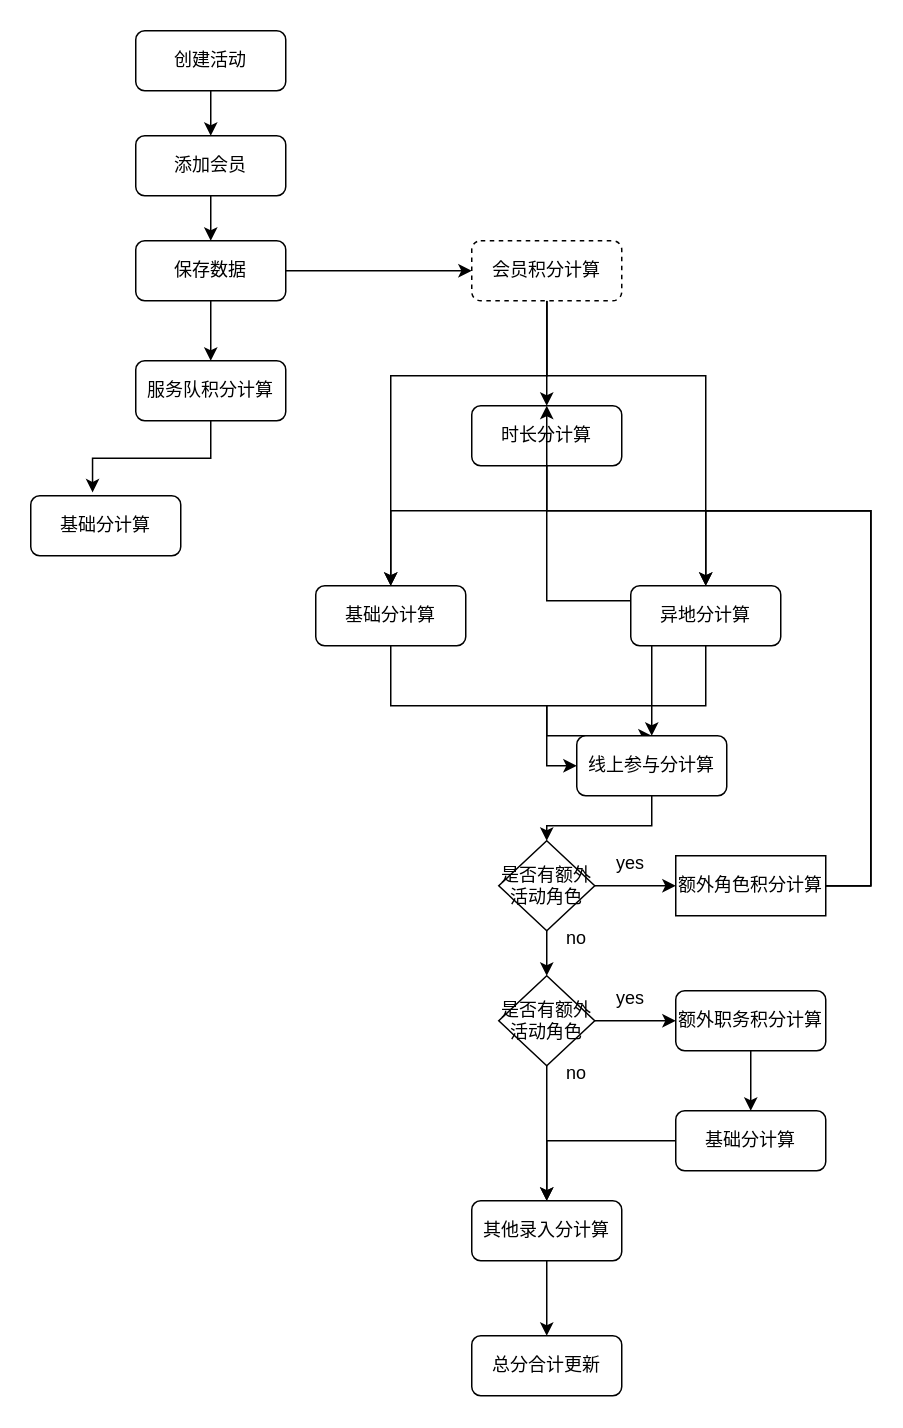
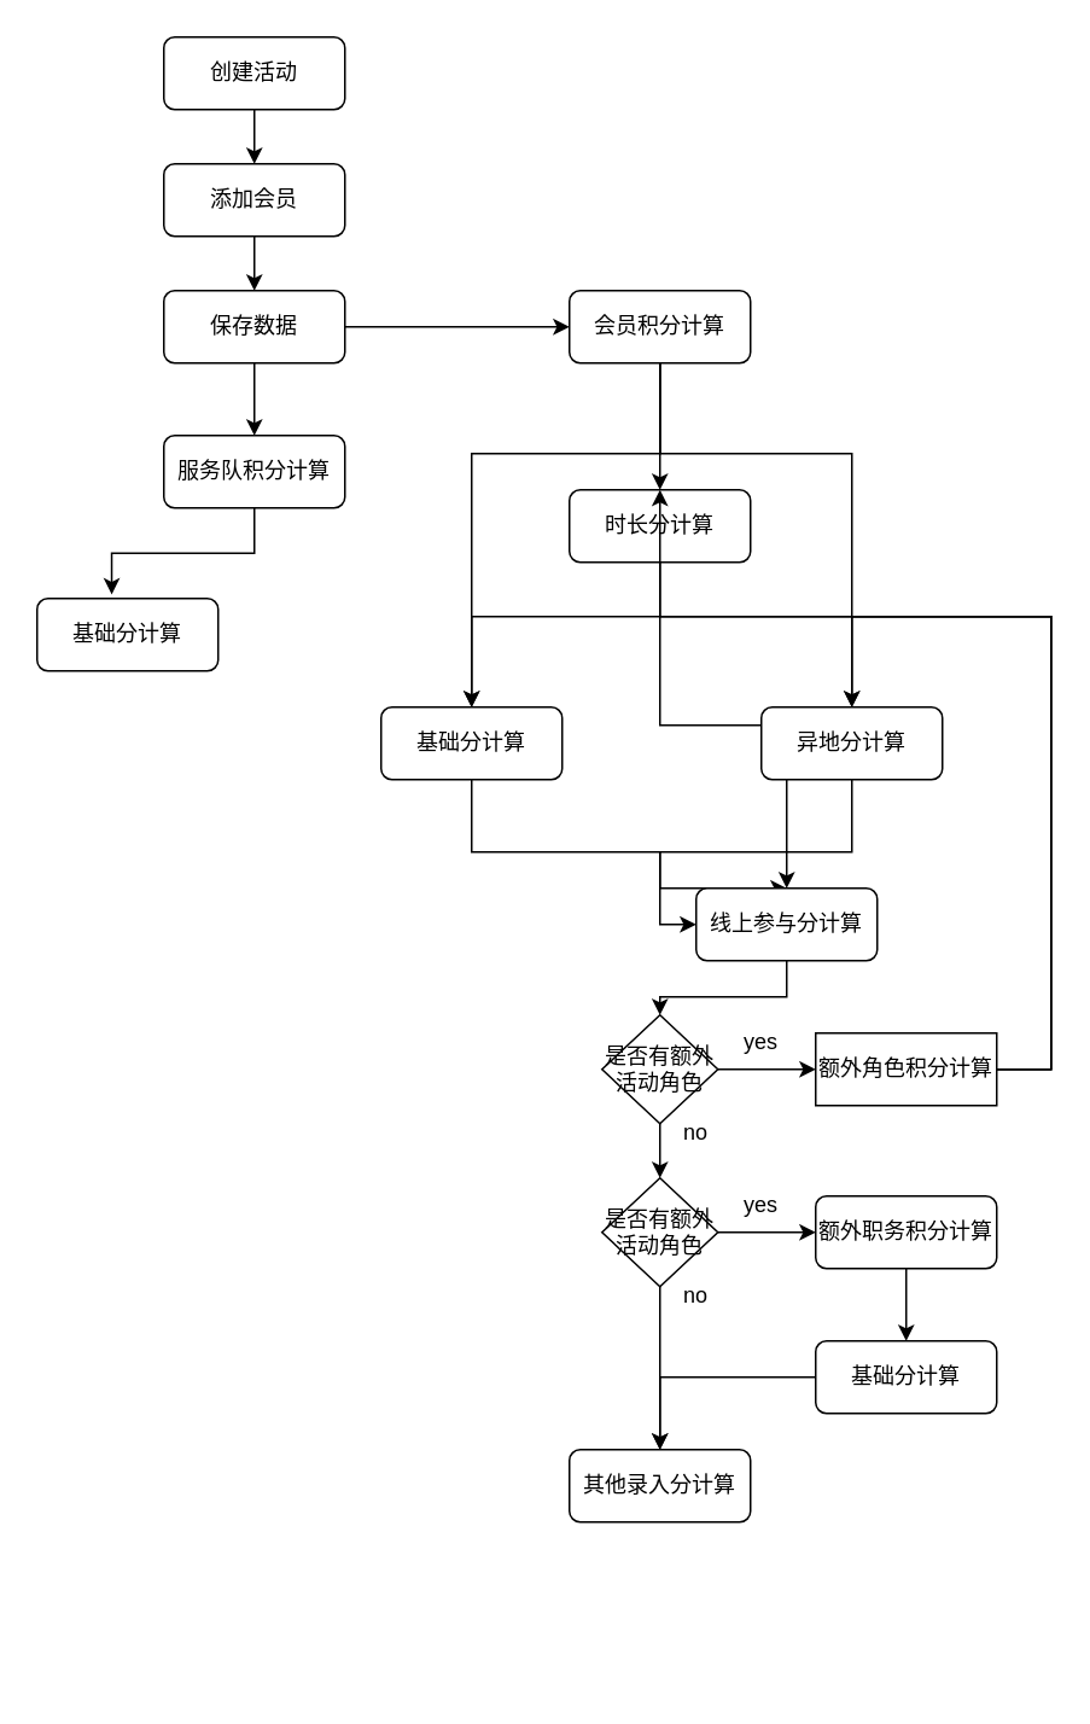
  <mxCell id="0" />
  <mxCell id="1" parent="0" />
  <mxCell id="2" style="edgeStyle=orthogonalEdgeStyle;rounded=0;orthogonalLoop=1;jettySize=auto;html=1;exitX=0.5;exitY=1;exitDx=0;exitDy=0;entryX=0.5;entryY=0;entryDx=0;entryDy=0;" edge="1" parent="1" source="3" target="5"><mxGeometry relative="1" as="geometry" /></mxCell>
  <mxCell id="3" value="创建活动" style="rounded=1;whiteSpace=wrap;html=1;" vertex="1" parent="1"><mxGeometry x="90" y="20" width="100" height="40" as="geometry" /></mxCell>
  <mxCell id="4" style="edgeStyle=orthogonalEdgeStyle;rounded=0;orthogonalLoop=1;jettySize=auto;html=1;exitX=0.5;exitY=1;exitDx=0;exitDy=0;entryX=0.5;entryY=0;entryDx=0;entryDy=0;" edge="1" parent="1" source="5" target="8"><mxGeometry relative="1" as="geometry" /></mxCell>
  <mxCell id="5" value="添加会员" style="rounded=1;whiteSpace=wrap;html=1;" vertex="1" parent="1"><mxGeometry x="90" y="90" width="100" height="40" as="geometry" /></mxCell>
  <mxCell id="6" style="edgeStyle=orthogonalEdgeStyle;rounded=0;orthogonalLoop=1;jettySize=auto;html=1;entryX=0;entryY=0.5;entryDx=0;entryDy=0;" edge="1" parent="1" source="8" target="12"><mxGeometry relative="1" as="geometry" /></mxCell>
  <mxCell id="7" value="" style="edgeStyle=orthogonalEdgeStyle;rounded=0;orthogonalLoop=1;jettySize=auto;html=1;" edge="1" parent="1" source="8" target="14"><mxGeometry relative="1" as="geometry" /></mxCell>
  <mxCell id="8" value="保存数据" style="rounded=1;whiteSpace=wrap;html=1;" vertex="1" parent="1"><mxGeometry x="90" y="160" width="100" height="40" as="geometry" /></mxCell>
  <mxCell id="9" style="edgeStyle=orthogonalEdgeStyle;rounded=0;orthogonalLoop=1;jettySize=auto;html=1;" edge="1" parent="1" source="12" target="16"><mxGeometry relative="1" as="geometry"><Array as="points"><mxPoint x="364" y="250" /><mxPoint x="260" y="250" /></Array></mxGeometry></mxCell>
  <mxCell id="10" style="edgeStyle=orthogonalEdgeStyle;rounded=0;orthogonalLoop=1;jettySize=auto;html=1;" edge="1" parent="1" source="12" target="19"><mxGeometry relative="1" as="geometry" /></mxCell>
  <mxCell id="11" style="edgeStyle=orthogonalEdgeStyle;rounded=0;orthogonalLoop=1;jettySize=auto;html=1;" edge="1" parent="1" source="12" target="21"><mxGeometry relative="1" as="geometry"><Array as="points"><mxPoint x="364" y="250" /><mxPoint x="470" y="250" /></Array></mxGeometry></mxCell>
- <mxCell id="12" value="会员积分计算" style="rounded=1;whiteSpace=wrap;html=1;dashed=1;" vertex="1" parent="1"><mxGeometry x="314" y="160" width="100" height="40" as="geometry" /></mxCell>
+ <mxCell id="12" value="会员积分计算" style="rounded=1;whiteSpace=wrap;html=1;" vertex="1" parent="1"><mxGeometry x="314" y="160" width="100" height="40" as="geometry" /></mxCell>
  <mxCell id="13" style="edgeStyle=orthogonalEdgeStyle;rounded=0;orthogonalLoop=1;jettySize=auto;html=1;entryX=0.412;entryY=-0.055;entryDx=0;entryDy=0;entryPerimeter=0;" edge="1" parent="1" source="14" target="17"><mxGeometry relative="1" as="geometry" /></mxCell>
  <mxCell id="14" value="服务队积分计算" style="rounded=1;whiteSpace=wrap;html=1;" vertex="1" parent="1"><mxGeometry x="90" y="240" width="100" height="40" as="geometry" /></mxCell>
  <mxCell id="15" style="edgeStyle=orthogonalEdgeStyle;rounded=0;orthogonalLoop=1;jettySize=auto;html=1;" edge="1" parent="1" source="16" target="26"><mxGeometry relative="1" as="geometry"><Array as="points"><mxPoint x="260" y="470" /><mxPoint x="364" y="470" /></Array></mxGeometry></mxCell>
  <mxCell id="16" value="基础分计算" style="rounded=1;whiteSpace=wrap;html=1;" vertex="1" parent="1"><mxGeometry x="210" y="390" width="100" height="40" as="geometry" /></mxCell>
  <mxCell id="17" value="基础分计算" style="rounded=1;whiteSpace=wrap;html=1;" vertex="1" parent="1"><mxGeometry x="20" y="330" width="100" height="40" as="geometry" /></mxCell>
  <mxCell id="18" style="edgeStyle=orthogonalEdgeStyle;rounded=0;orthogonalLoop=1;jettySize=auto;html=1;entryX=0.5;entryY=0;entryDx=0;entryDy=0;" edge="1" parent="1" source="19" target="26"><mxGeometry relative="1" as="geometry" /></mxCell>
  <mxCell id="19" value="时长分计算" style="rounded=1;whiteSpace=wrap;html=1;" vertex="1" parent="1"><mxGeometry x="314" y="270" width="100" height="40" as="geometry" /></mxCell>
  <mxCell id="20" style="edgeStyle=orthogonalEdgeStyle;rounded=0;orthogonalLoop=1;jettySize=auto;html=1;entryX=0.5;entryY=0;entryDx=0;entryDy=0;" edge="1" parent="1" source="21" target="26"><mxGeometry relative="1" as="geometry"><Array as="points"><mxPoint x="470" y="470" /><mxPoint x="364" y="470" /></Array></mxGeometry></mxCell>
  <mxCell id="21" value="异地分计算" style="rounded=1;whiteSpace=wrap;html=1;" vertex="1" parent="1"><mxGeometry x="420" y="390" width="100" height="40" as="geometry" /></mxCell>
  <mxCell id="22" value="" style="edgeStyle=orthogonalEdgeStyle;rounded=0;orthogonalLoop=1;jettySize=auto;html=1;" edge="1" parent="1" source="24" target="30"><mxGeometry relative="1" as="geometry" /></mxCell>
  <mxCell id="23" value="" style="edgeStyle=orthogonalEdgeStyle;rounded=0;orthogonalLoop=1;jettySize=auto;html=1;" edge="1" parent="1" source="24" target="35"><mxGeometry relative="1" as="geometry" /></mxCell>
  <mxCell id="24" value="是否有额外活动角色" style="rhombus;whiteSpace=wrap;html=1;" vertex="1" parent="1"><mxGeometry x="332" y="560" width="64" height="60" as="geometry" /></mxCell>
  <mxCell id="25" value="" style="edgeStyle=orthogonalEdgeStyle;rounded=0;orthogonalLoop=1;jettySize=auto;html=1;" edge="1" parent="1" source="26" target="24"><mxGeometry relative="1" as="geometry" /></mxCell>
  <mxCell id="26" value="线上参与分计算" style="rounded=1;whiteSpace=wrap;html=1;" vertex="1" parent="1"><mxGeometry x="384" y="490" width="100" height="40" as="geometry" /></mxCell>
  <mxCell id="27" style="edgeStyle=orthogonalEdgeStyle;rounded=0;orthogonalLoop=1;jettySize=auto;html=1;entryX=0.5;entryY=0;entryDx=0;entryDy=0;" edge="1" parent="1" source="30" target="16"><mxGeometry relative="1" as="geometry"><mxPoint x="570" y="270" as="targetPoint" /><Array as="points"><mxPoint x="580" y="590" /><mxPoint x="580" y="340" /><mxPoint x="260" y="340" /></Array></mxGeometry></mxCell>
  <mxCell id="28" style="edgeStyle=orthogonalEdgeStyle;rounded=0;orthogonalLoop=1;jettySize=auto;html=1;entryX=0.5;entryY=0;entryDx=0;entryDy=0;" edge="1" parent="1" source="30" target="19"><mxGeometry relative="1" as="geometry"><Array as="points"><mxPoint x="580" y="590" /><mxPoint x="580" y="340" /><mxPoint x="364" y="340" /></Array></mxGeometry></mxCell>
  <mxCell id="29" style="edgeStyle=orthogonalEdgeStyle;rounded=0;orthogonalLoop=1;jettySize=auto;html=1;entryX=0.5;entryY=0;entryDx=0;entryDy=0;" edge="1" parent="1" source="30" target="21"><mxGeometry relative="1" as="geometry"><Array as="points"><mxPoint x="580" y="590" /><mxPoint x="580" y="340" /><mxPoint x="470" y="340" /></Array></mxGeometry></mxCell>
  <mxCell id="30" value="额外角色积分计算" style="whiteSpace=wrap;html=1;rounded=0;" vertex="1" parent="1"><mxGeometry x="450" y="570" width="100" height="40" as="geometry" /></mxCell>
  <mxCell id="31" value="" style="edgeStyle=orthogonalEdgeStyle;rounded=0;orthogonalLoop=1;jettySize=auto;html=1;" edge="1" parent="1" source="32" target="37"><mxGeometry relative="1" as="geometry" /></mxCell>
  <mxCell id="32" value="额外职务积分计算" style="rounded=1;whiteSpace=wrap;html=1;" vertex="1" parent="1"><mxGeometry x="450" y="660" width="100" height="40" as="geometry" /></mxCell>
  <mxCell id="33" value="" style="edgeStyle=orthogonalEdgeStyle;rounded=0;orthogonalLoop=1;jettySize=auto;html=1;" edge="1" parent="1" source="35" target="32"><mxGeometry relative="1" as="geometry" /></mxCell>
  <mxCell id="34" value="" style="edgeStyle=orthogonalEdgeStyle;rounded=0;orthogonalLoop=1;jettySize=auto;html=1;" edge="1" parent="1" source="35" target="39"><mxGeometry relative="1" as="geometry" /></mxCell>
  <mxCell id="35" value="是否有额外活动角色" style="rhombus;whiteSpace=wrap;html=1;" vertex="1" parent="1"><mxGeometry x="332" y="650" width="64" height="60" as="geometry" /></mxCell>
  <mxCell id="36" style="edgeStyle=orthogonalEdgeStyle;rounded=0;orthogonalLoop=1;jettySize=auto;html=1;entryX=0.5;entryY=0;entryDx=0;entryDy=0;" edge="1" parent="1" source="37" target="39"><mxGeometry relative="1" as="geometry" /></mxCell>
  <mxCell id="37" value="基础分计算" style="rounded=1;whiteSpace=wrap;html=1;" vertex="1" parent="1"><mxGeometry x="450" y="740" width="100" height="40" as="geometry" /></mxCell>
- <mxCell id="38" value="" style="edgeStyle=orthogonalEdgeStyle;rounded=0;orthogonalLoop=1;jettySize=auto;html=1;" edge="1" parent="1" source="39" target="40"><mxGeometry relative="1" as="geometry" /></mxCell>
  <mxCell id="39" value="其他录入分计算" style="rounded=1;whiteSpace=wrap;html=1;" vertex="1" parent="1"><mxGeometry x="314" y="800" width="100" height="40" as="geometry" /></mxCell>
- <mxCell id="40" value="总分合计更新" style="rounded=1;whiteSpace=wrap;html=1;" vertex="1" parent="1"><mxGeometry x="314" y="890" width="100" height="40" as="geometry" /></mxCell>
  <mxCell id="41" value="yes" style="text;html=1;strokeColor=none;fillColor=none;align=center;verticalAlign=middle;whiteSpace=wrap;rounded=0;" vertex="1" parent="1"><mxGeometry x="390" y="560" width="60" height="30" as="geometry" /></mxCell>
  <mxCell id="42" value="yes" style="text;html=1;strokeColor=none;fillColor=none;align=center;verticalAlign=middle;whiteSpace=wrap;rounded=0;" vertex="1" parent="1"><mxGeometry x="390" y="650" width="60" height="30" as="geometry" /></mxCell>
  <mxCell id="43" value="no" style="text;html=1;strokeColor=none;fillColor=none;align=center;verticalAlign=middle;whiteSpace=wrap;rounded=0;" vertex="1" parent="1"><mxGeometry x="354" y="610" width="60" height="30" as="geometry" /></mxCell>
  <mxCell id="44" value="no" style="text;html=1;strokeColor=none;fillColor=none;align=center;verticalAlign=middle;whiteSpace=wrap;rounded=0;" vertex="1" parent="1"><mxGeometry x="354" y="700" width="60" height="30" as="geometry" /></mxCell>
